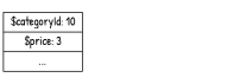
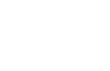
  digraph {
    rankdir=LR
    fontname="Patrick Hand"
    node [fontname="Patrick Hand" style=invis]
    edge [style=invis fontname="Patrick Hand"]
-   n1 [label="$categoryId: 10|$price: 3|..." shape=record style=""]
    n2 [label=Rule]
    true
    false
-   n1 -> n2
    n2 -> true
    n2 -> false
  }
